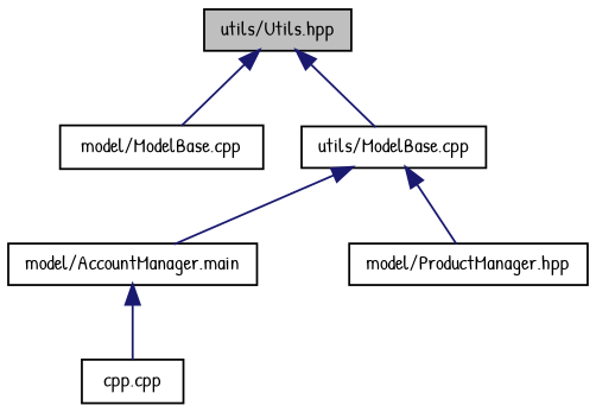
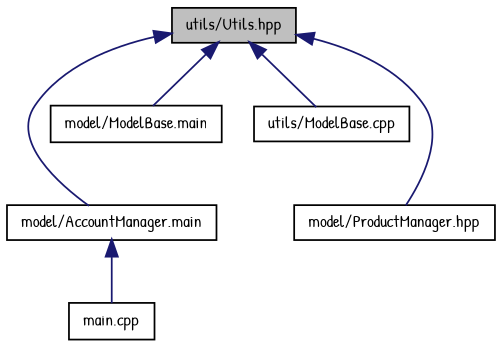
  digraph {
    fontname="Patrick Hand"
    node [color=black fillcolor=white fontname="Patrick Hand" fontsize=10 shape=record style=filled]
    edge [color=midnightblue dir=back fontname="Patrick Hand" fontsize=10 labelfontname=Helvetica labelfontsize=10 style=solid]
    n1 [fillcolor=grey75 fontcolor=black height=0.2 label="utils/Utils.hpp" width=0.4]
    n2 [height=0.2 label="model/AccountManager.main" width=0.4]
-   n3 [height=0.2 label="model/ModelBase.cpp" width=0.4]
+   n3 [height=0.2 label="model/ModelBase.main" width=0.4]
    n4 [height=0.2 label="model/ProductManager.hpp" width=0.4]
    n5 [height=0.2 label="utils/ModelBase.cpp" width=0.4]
-   n6 [height=0.2 label="cpp.cpp" width=0.4]
-   n5 -> n2
+   n6 [height=0.2 label="main.cpp" width=0.4]
+   n1 -> n2
    n1 -> n3
-   n5 -> n4
+   n1 -> n4
    n1 -> n5
    n2 -> n6
  }
